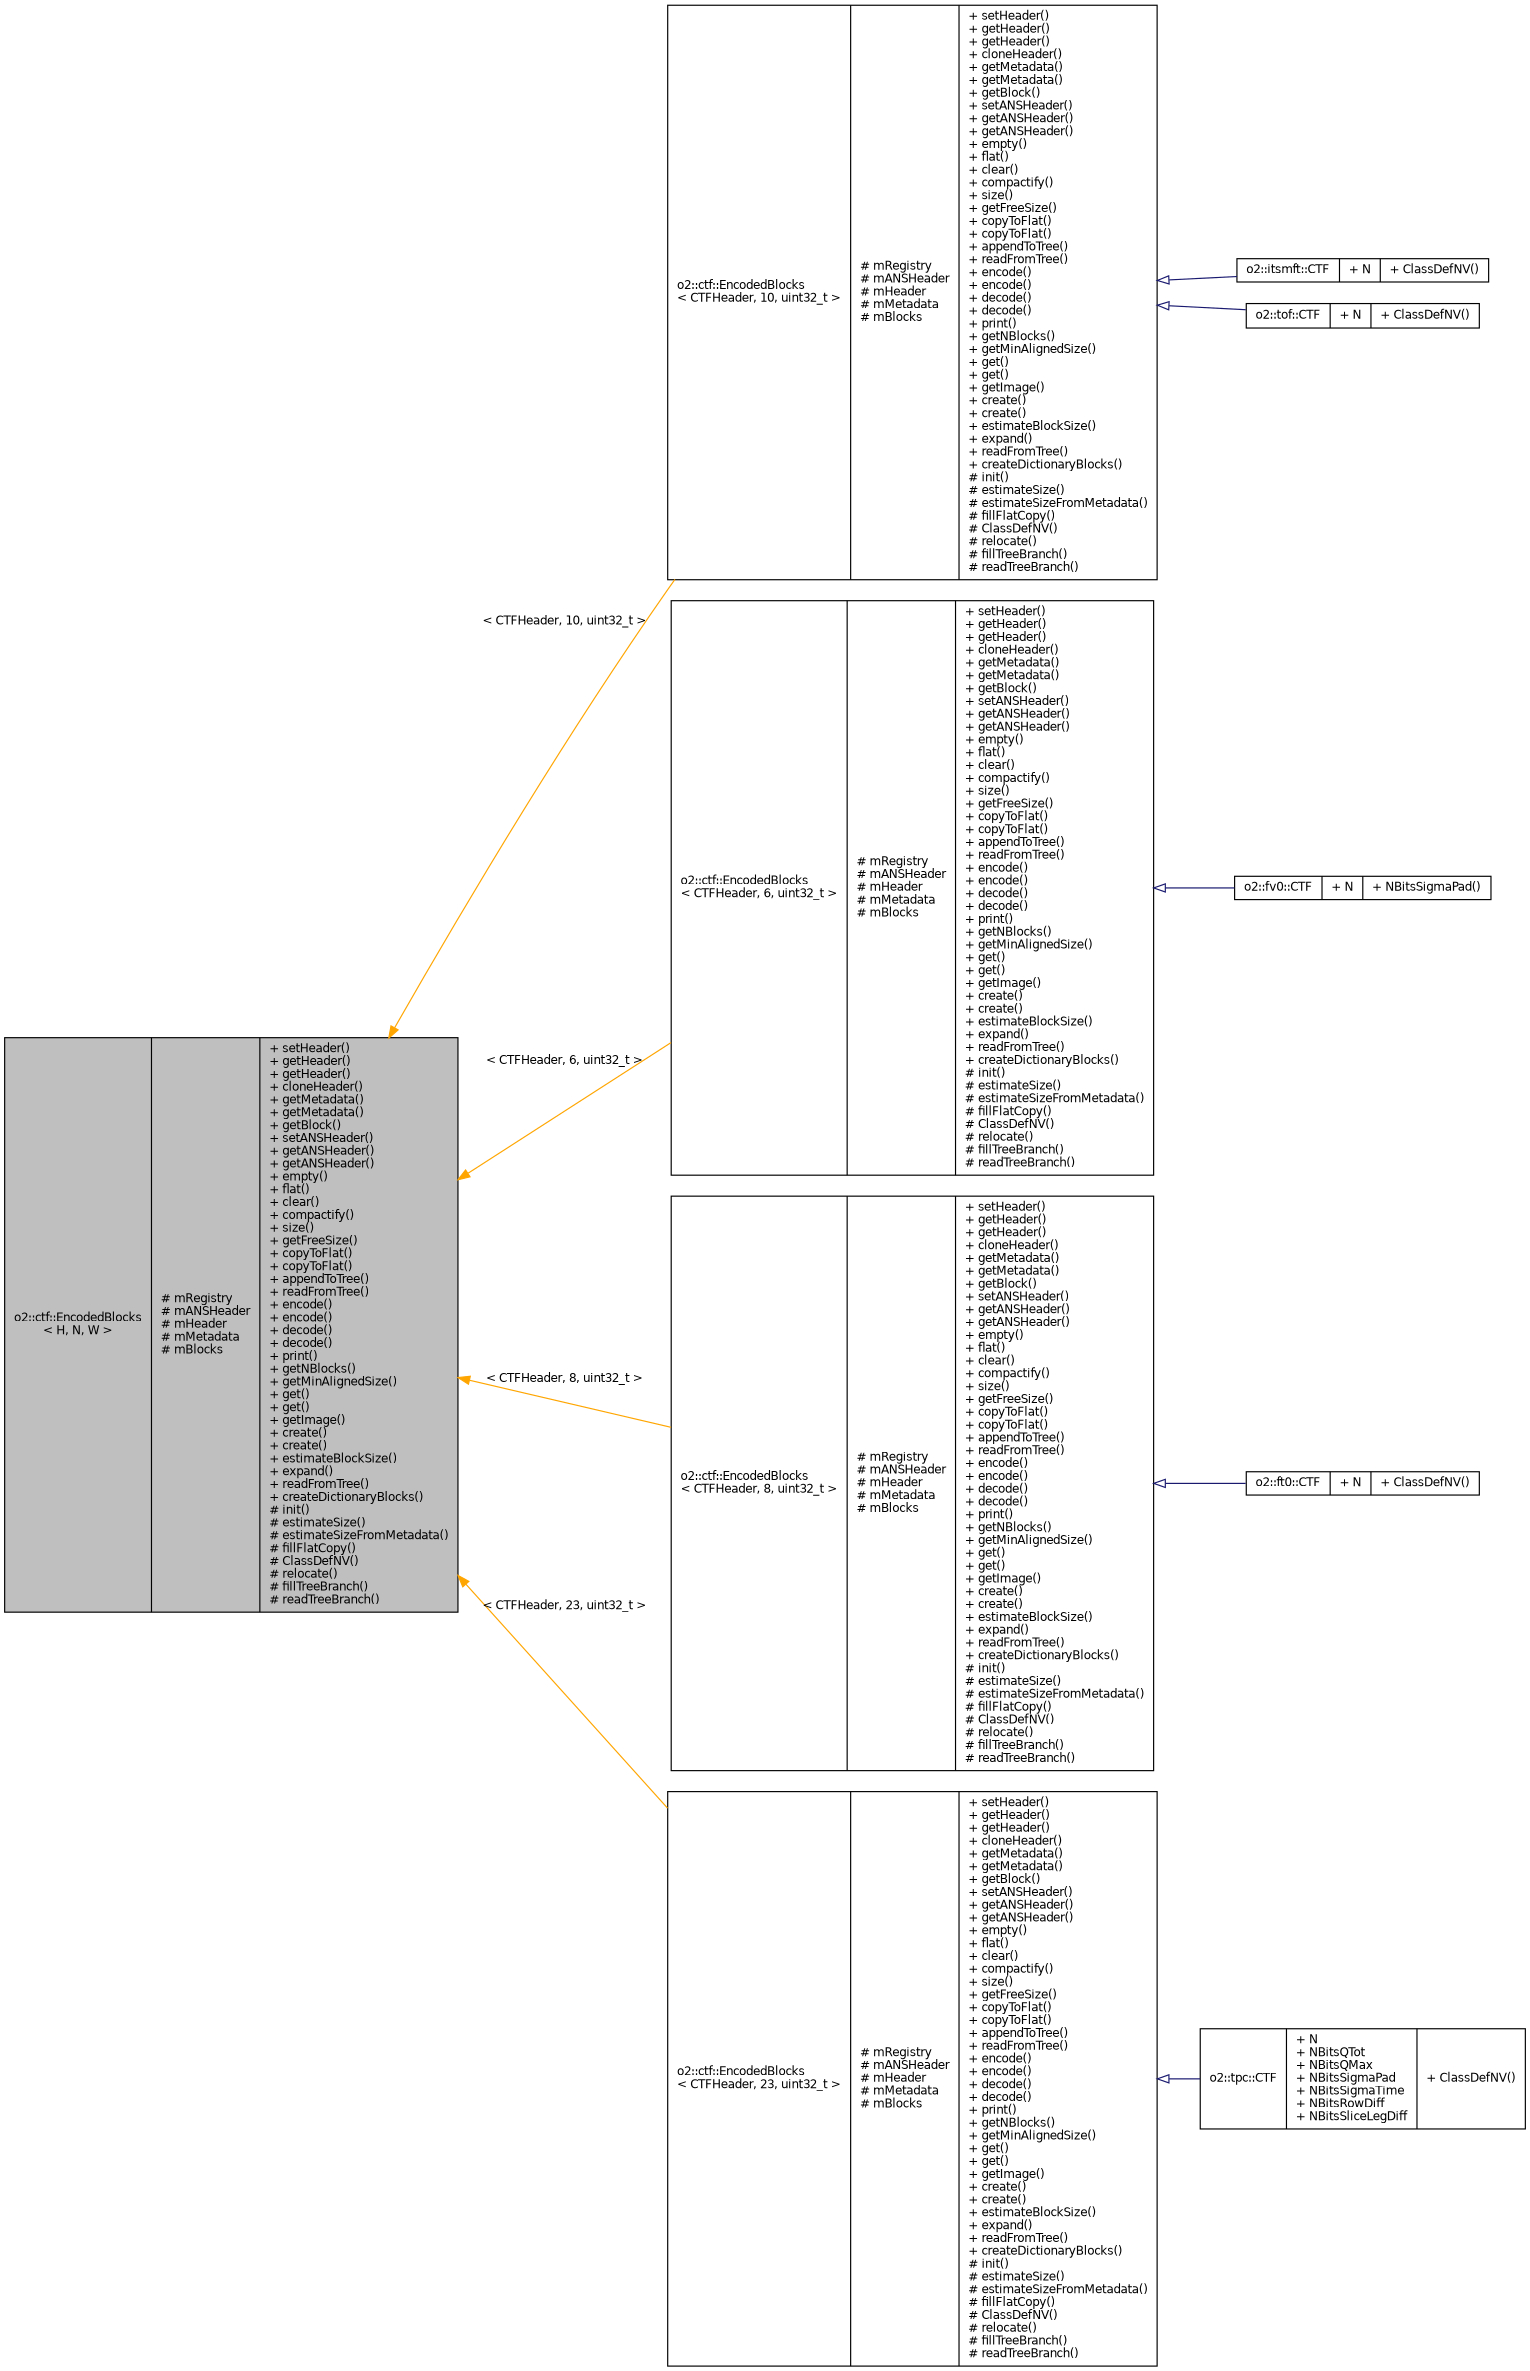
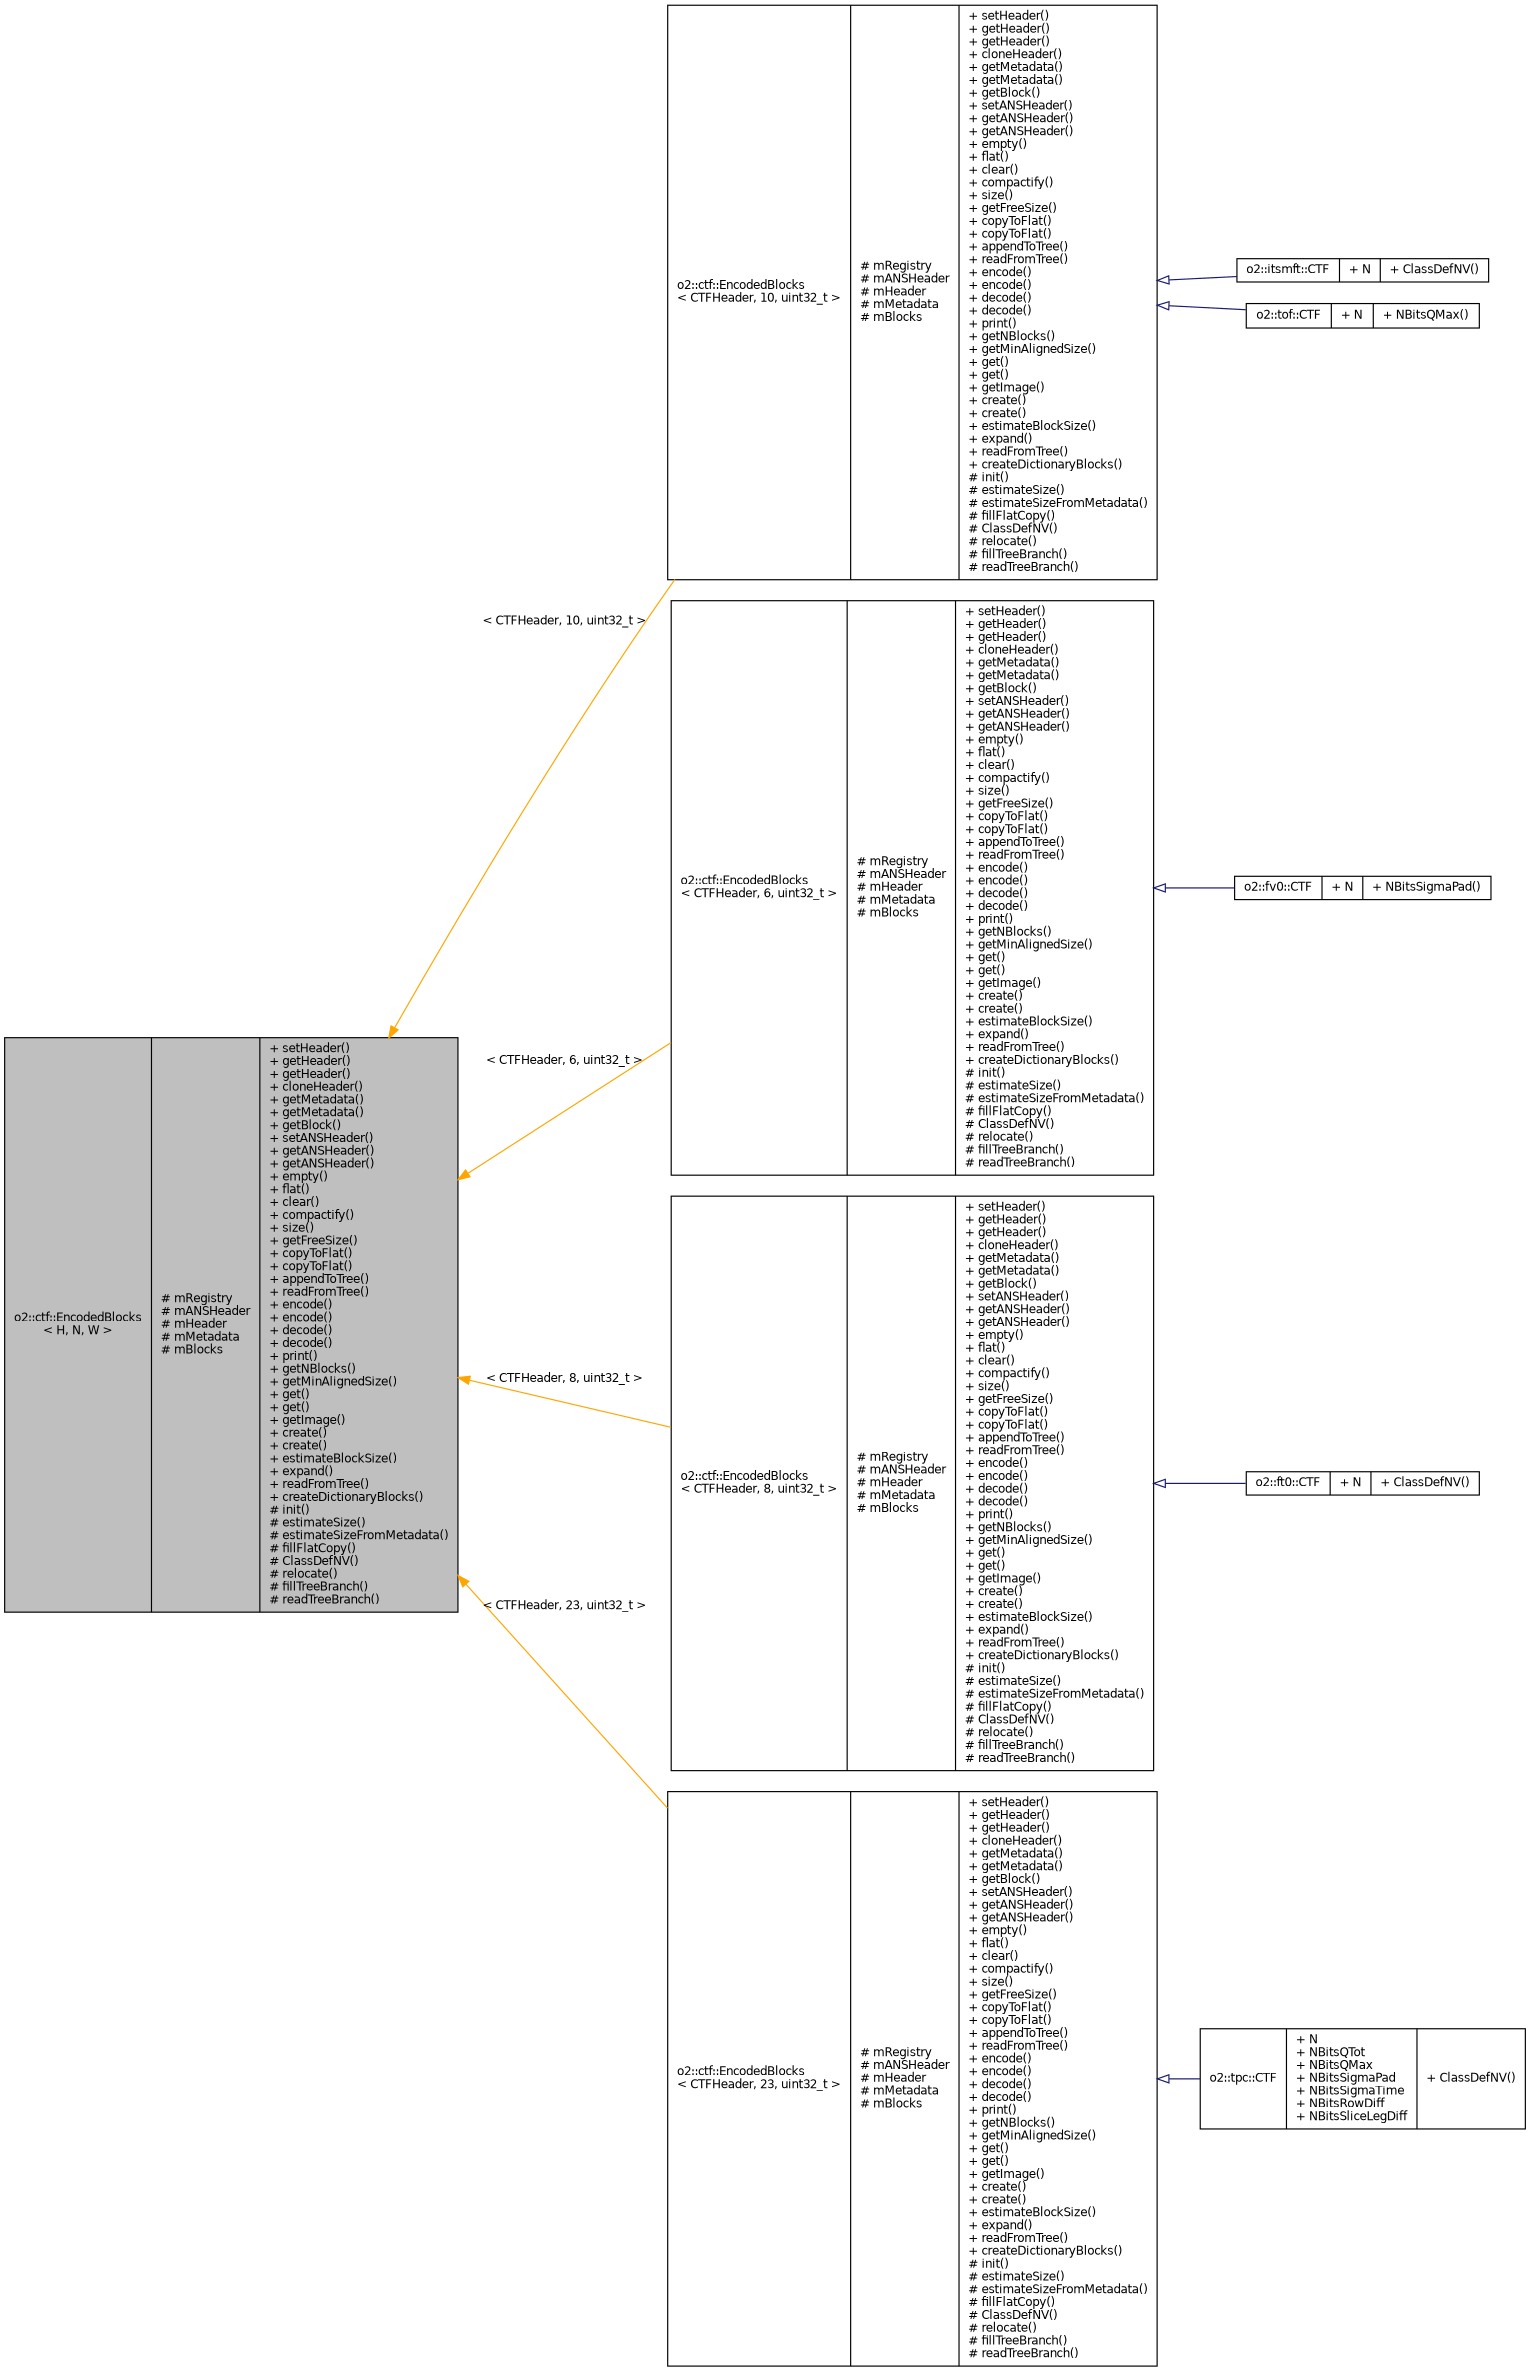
  digraph {
    rankdir=LR
    node [color=black fontname=Helvetica fontsize=10 shape=record]
    edge [color=midnightblue dir=back fontname=Helvetica fontsize=10 labelfontname=Helvetica labelfontsize=10 style=solid arrowtail=onormal]
    n1 [fillcolor=grey75 fontcolor=black height=0.2 label="{o2::ctf::EncodedBlocks\l\< H, N, W \>\n|# mRegistry\l# mANSHeader\l# mHeader\l# mMetadata\l# mBlocks\l|+ setHeader()\l+ getHeader()\l+ getHeader()\l+ cloneHeader()\l+ getMetadata()\l+ getMetadata()\l+ getBlock()\l+ setANSHeader()\l+ getANSHeader()\l+ getANSHeader()\l+ empty()\l+ flat()\l+ clear()\l+ compactify()\l+ size()\l+ getFreeSize()\l+ copyToFlat()\l+ copyToFlat()\l+ appendToTree()\l+ readFromTree()\l+ encode()\l+ encode()\l+ decode()\l+ decode()\l+ print()\l+ getNBlocks()\l+ getMinAlignedSize()\l+ get()\l+ get()\l+ getImage()\l+ create()\l+ create()\l+ estimateBlockSize()\l+ expand()\l+ readFromTree()\l+ createDictionaryBlocks()\l# init()\l# estimateSize()\l# estimateSizeFromMetadata()\l# fillFlatCopy()\l# ClassDefNV()\l# relocate()\l# fillTreeBranch()\l# readTreeBranch()\l}" style=filled width=0.4]
    n2 [height=0.2 label="{o2::ctf::EncodedBlocks\l\< CTFHeader, 10, uint32_t \>\n|# mRegistry\l# mANSHeader\l# mHeader\l# mMetadata\l# mBlocks\l|+ setHeader()\l+ getHeader()\l+ getHeader()\l+ cloneHeader()\l+ getMetadata()\l+ getMetadata()\l+ getBlock()\l+ setANSHeader()\l+ getANSHeader()\l+ getANSHeader()\l+ empty()\l+ flat()\l+ clear()\l+ compactify()\l+ size()\l+ getFreeSize()\l+ copyToFlat()\l+ copyToFlat()\l+ appendToTree()\l+ readFromTree()\l+ encode()\l+ encode()\l+ decode()\l+ decode()\l+ print()\l+ getNBlocks()\l+ getMinAlignedSize()\l+ get()\l+ get()\l+ getImage()\l+ create()\l+ create()\l+ estimateBlockSize()\l+ expand()\l+ readFromTree()\l+ createDictionaryBlocks()\l# init()\l# estimateSize()\l# estimateSizeFromMetadata()\l# fillFlatCopy()\l# ClassDefNV()\l# relocate()\l# fillTreeBranch()\l# readTreeBranch()\l}" width=0.4]
    n3 [height=0.2 label="{o2::ctf::EncodedBlocks\l\< CTFHeader, 6, uint32_t \>\n|# mRegistry\l# mANSHeader\l# mHeader\l# mMetadata\l# mBlocks\l|+ setHeader()\l+ getHeader()\l+ getHeader()\l+ cloneHeader()\l+ getMetadata()\l+ getMetadata()\l+ getBlock()\l+ setANSHeader()\l+ getANSHeader()\l+ getANSHeader()\l+ empty()\l+ flat()\l+ clear()\l+ compactify()\l+ size()\l+ getFreeSize()\l+ copyToFlat()\l+ copyToFlat()\l+ appendToTree()\l+ readFromTree()\l+ encode()\l+ encode()\l+ decode()\l+ decode()\l+ print()\l+ getNBlocks()\l+ getMinAlignedSize()\l+ get()\l+ get()\l+ getImage()\l+ create()\l+ create()\l+ estimateBlockSize()\l+ expand()\l+ readFromTree()\l+ createDictionaryBlocks()\l# init()\l# estimateSize()\l# estimateSizeFromMetadata()\l# fillFlatCopy()\l# ClassDefNV()\l# relocate()\l# fillTreeBranch()\l# readTreeBranch()\l}" width=0.4]
    n4 [height=0.2 label="{o2::ctf::EncodedBlocks\l\< CTFHeader, 8, uint32_t \>\n|# mRegistry\l# mANSHeader\l# mHeader\l# mMetadata\l# mBlocks\l|+ setHeader()\l+ getHeader()\l+ getHeader()\l+ cloneHeader()\l+ getMetadata()\l+ getMetadata()\l+ getBlock()\l+ setANSHeader()\l+ getANSHeader()\l+ getANSHeader()\l+ empty()\l+ flat()\l+ clear()\l+ compactify()\l+ size()\l+ getFreeSize()\l+ copyToFlat()\l+ copyToFlat()\l+ appendToTree()\l+ readFromTree()\l+ encode()\l+ encode()\l+ decode()\l+ decode()\l+ print()\l+ getNBlocks()\l+ getMinAlignedSize()\l+ get()\l+ get()\l+ getImage()\l+ create()\l+ create()\l+ estimateBlockSize()\l+ expand()\l+ readFromTree()\l+ createDictionaryBlocks()\l# init()\l# estimateSize()\l# estimateSizeFromMetadata()\l# fillFlatCopy()\l# ClassDefNV()\l# relocate()\l# fillTreeBranch()\l# readTreeBranch()\l}" width=0.4]
    n5 [height=0.2 label="{o2::ctf::EncodedBlocks\l\< CTFHeader, 23, uint32_t \>\n|# mRegistry\l# mANSHeader\l# mHeader\l# mMetadata\l# mBlocks\l|+ setHeader()\l+ getHeader()\l+ getHeader()\l+ cloneHeader()\l+ getMetadata()\l+ getMetadata()\l+ getBlock()\l+ setANSHeader()\l+ getANSHeader()\l+ getANSHeader()\l+ empty()\l+ flat()\l+ clear()\l+ compactify()\l+ size()\l+ getFreeSize()\l+ copyToFlat()\l+ copyToFlat()\l+ appendToTree()\l+ readFromTree()\l+ encode()\l+ encode()\l+ decode()\l+ decode()\l+ print()\l+ getNBlocks()\l+ getMinAlignedSize()\l+ get()\l+ get()\l+ getImage()\l+ create()\l+ create()\l+ estimateBlockSize()\l+ expand()\l+ readFromTree()\l+ createDictionaryBlocks()\l# init()\l# estimateSize()\l# estimateSizeFromMetadata()\l# fillFlatCopy()\l# ClassDefNV()\l# relocate()\l# fillTreeBranch()\l# readTreeBranch()\l}" width=0.4]
    n6 [height=0.2 label="{o2::itsmft::CTF\n|+ N\l|+ ClassDefNV()\l}" width=0.4]
-   n7 [height=0.2 label="{o2::tof::CTF\n|+ N\l|+ ClassDefNV()\l}" width=0.4]
+   n7 [height=0.2 label="{o2::tof::CTF\n|+ N\l|+ NBitsQMax()\l}" width=0.4]
    n8 [height=0.2 label="{o2::fv0::CTF\n|+ N\l|+ NBitsSigmaPad()\l}" width=0.4]
    n9 [height=0.2 label="{o2::ft0::CTF\n|+ N\l|+ ClassDefNV()\l}" width=0.4]
    n10 [height=0.2 label="{o2::tpc::CTF\n|+ N\l+ NBitsQTot\l+ NBitsQMax\l+ NBitsSigmaPad\l+ NBitsSigmaTime\l+ NBitsRowDiff\l+ NBitsSliceLegDiff\l|+ ClassDefNV()\l}" width=0.4]
    n1 -> n2 [color=orange label=" \< CTFHeader, 10, uint32_t \>" arrowtail=""]
    n1 -> n3 [color=orange label=" \< CTFHeader, 6, uint32_t \>" arrowtail=""]
    n1 -> n4 [color=orange label=" \< CTFHeader, 8, uint32_t \>" arrowtail=""]
    n1 -> n5 [color=orange label=" \< CTFHeader, 23, uint32_t \>" arrowtail=""]
    n2 -> n6
    n2 -> n7
    n3 -> n8
    n4 -> n9
    n5 -> n10
  }
